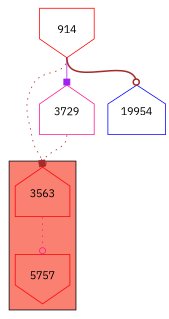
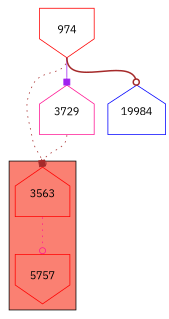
  digraph {
    fontname="IBM Plex Sans"
    node [color=red fontname="IBM Plex Sans" shape=house]
    edge [arrowhead=odot color=brown fontname="IBM Plex Sans" headport=n style=dotted tailport=s]
    3563 [height=1 width=1]
    5757 [height=1 shape=invhouse width=1]
-   974 [height=1 shape=invhouse width=1 label=914]
+   974 [height=1 shape=invhouse width=1]
    3729 [color=deeppink height=1 width=1]
-   19954 [color=blue height=1 width=1]
+   19954 [color=blue height=1 width=1 label=19984]
    subgraph cluster_1 {
      fillcolor=salmon
      style=filled
      3563
      5757
    }
    3563 -> 5757 [color=deeppink]
    974 -> 3563 [arrowhead=box]
    974 -> 3729 [arrowhead=box color=purple style=solid]
    974 -> 19954 [style=bold]
    3729 -> 3563
  }
